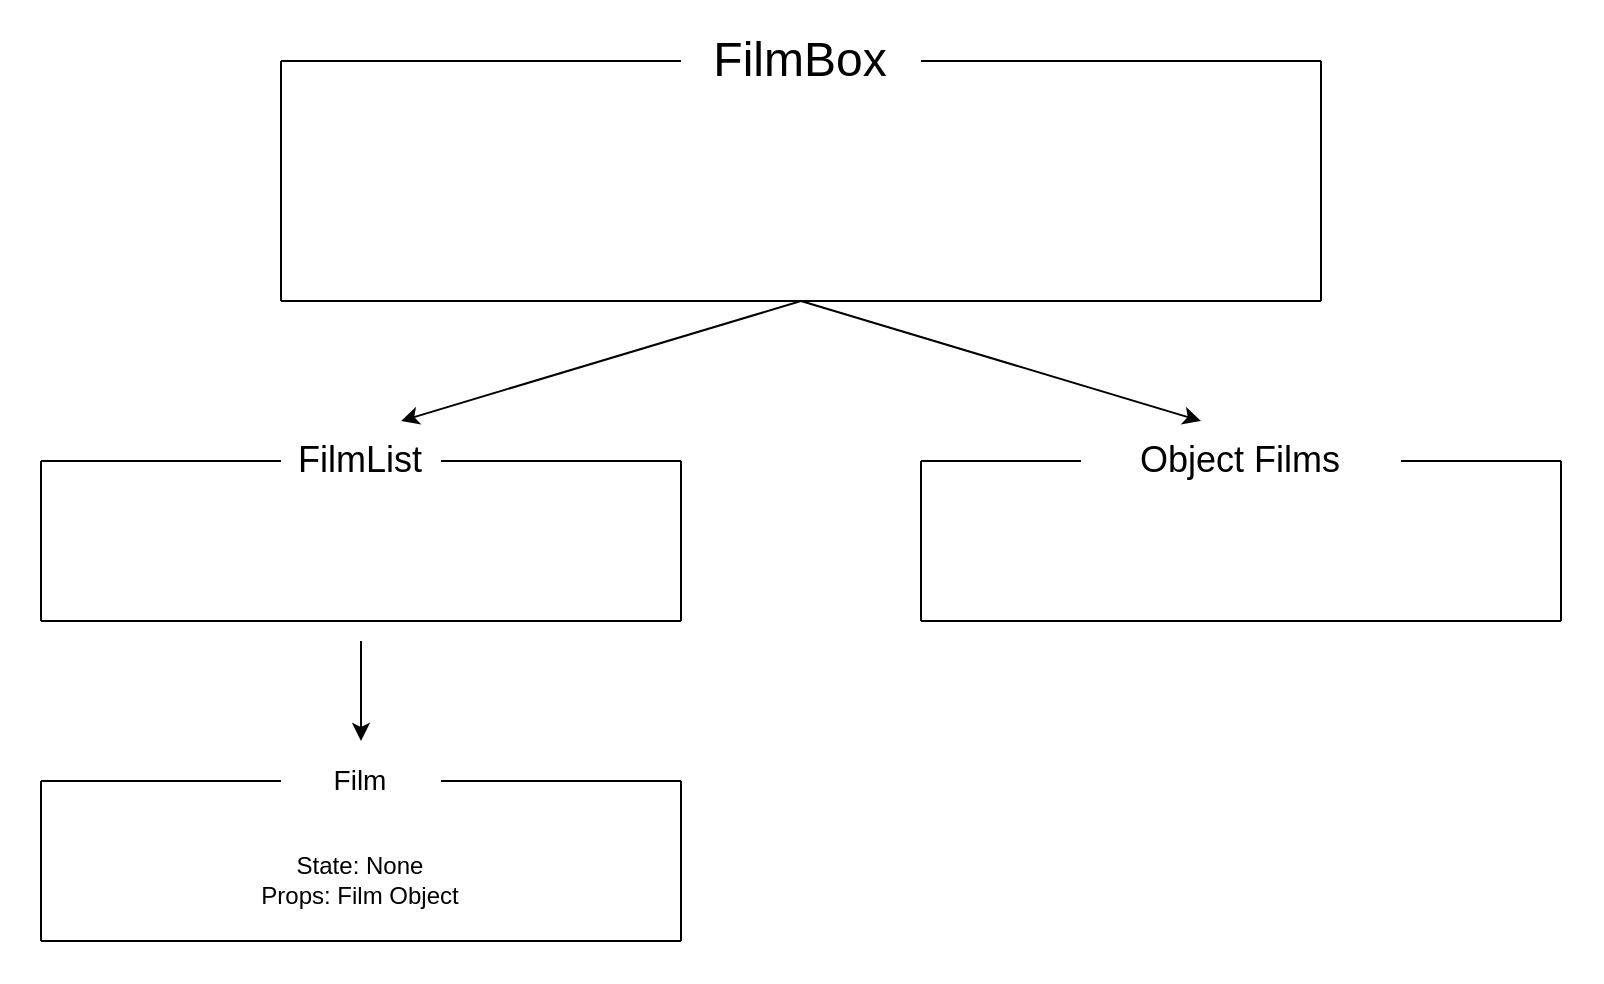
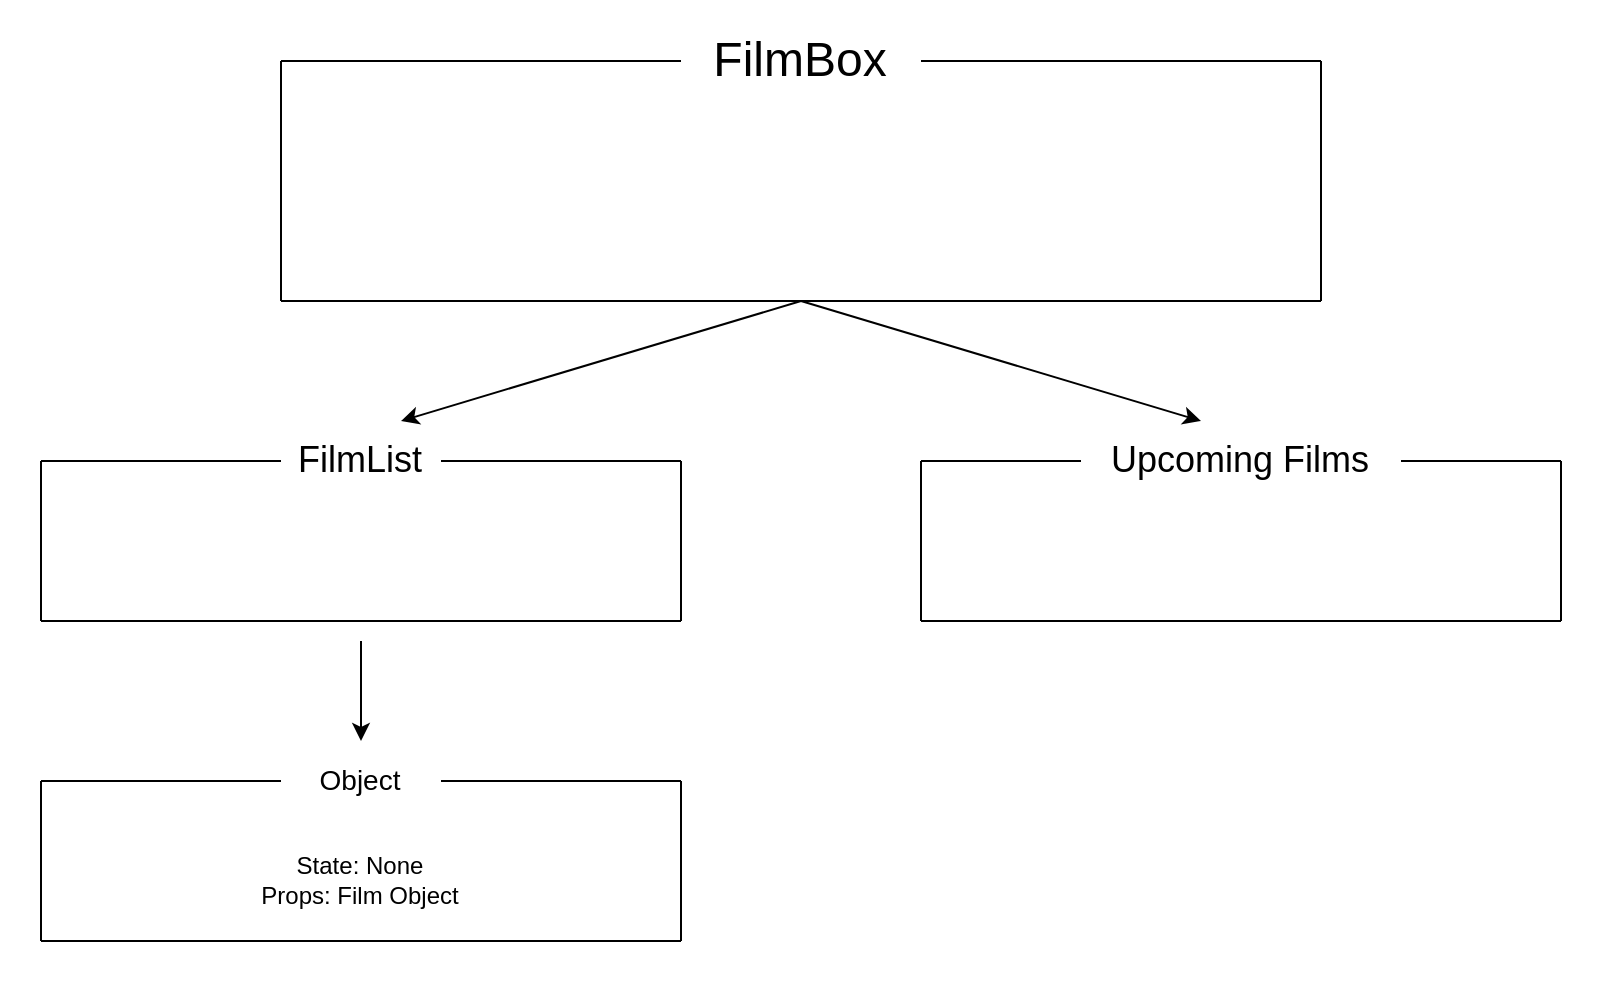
  <mxCell id="0" />
  <mxCell id="1" parent="0" />
  <mxCell id="2" value="" style="endArrow=none;html=1;" edge="1" parent="1"><mxGeometry width="50" height="50" relative="1" as="geometry"><mxPoint x="140" y="30" as="sourcePoint" /><mxPoint x="140" y="150" as="targetPoint" /></mxGeometry></mxCell>
  <mxCell id="3" value="" style="endArrow=none;html=1;" edge="1" parent="1"><mxGeometry width="50" height="50" relative="1" as="geometry"><mxPoint x="140" y="150" as="sourcePoint" /><mxPoint x="660" y="150" as="targetPoint" /></mxGeometry></mxCell>
  <mxCell id="4" value="" style="endArrow=none;html=1;" edge="1" parent="1"><mxGeometry width="50" height="50" relative="1" as="geometry"><mxPoint x="660" y="30" as="sourcePoint" /><mxPoint x="660" y="150" as="targetPoint" /></mxGeometry></mxCell>
  <mxCell id="5" value="" style="endArrow=none;html=1;" edge="1" parent="1"><mxGeometry width="50" height="50" relative="1" as="geometry"><mxPoint x="140" y="30" as="sourcePoint" /><mxPoint x="340" y="30" as="targetPoint" /></mxGeometry></mxCell>
  <mxCell id="6" value="" style="endArrow=none;html=1;" edge="1" parent="1"><mxGeometry width="50" height="50" relative="1" as="geometry"><mxPoint x="460" y="30" as="sourcePoint" /><mxPoint x="660" y="30" as="targetPoint" /></mxGeometry></mxCell>
  <mxCell id="7" value="&lt;font style=&quot;font-size: 24px&quot;&gt;FilmBox&lt;/font&gt;" style="text;html=1;strokeColor=none;fillColor=none;align=center;verticalAlign=middle;whiteSpace=wrap;rounded=0;" vertex="1" parent="1"><mxGeometry x="350" y="20" width="100" height="20" as="geometry" /></mxCell>
  <mxCell id="8" value="" style="endArrow=none;html=1;" edge="1" parent="1"><mxGeometry width="50" height="50" relative="1" as="geometry"><mxPoint x="20" y="230" as="sourcePoint" /><mxPoint x="20" y="310" as="targetPoint" /></mxGeometry></mxCell>
  <mxCell id="9" value="" style="endArrow=none;html=1;" edge="1" parent="1"><mxGeometry width="50" height="50" relative="1" as="geometry"><mxPoint x="20" y="310" as="sourcePoint" /><mxPoint x="340" y="310" as="targetPoint" /></mxGeometry></mxCell>
  <mxCell id="10" value="" style="endArrow=none;html=1;" edge="1" parent="1"><mxGeometry width="50" height="50" relative="1" as="geometry"><mxPoint x="340" y="310" as="sourcePoint" /><mxPoint x="340" y="230" as="targetPoint" /></mxGeometry></mxCell>
  <mxCell id="11" value="" style="endArrow=none;html=1;entryX=0;entryY=0.5;entryDx=0;entryDy=0;" edge="1" parent="1" target="13"><mxGeometry width="50" height="50" relative="1" as="geometry"><mxPoint x="20" y="230" as="sourcePoint" /><mxPoint x="100" y="230" as="targetPoint" /></mxGeometry></mxCell>
  <mxCell id="12" value="" style="endArrow=none;html=1;exitX=1;exitY=0.5;exitDx=0;exitDy=0;" edge="1" parent="1" source="13"><mxGeometry width="50" height="50" relative="1" as="geometry"><mxPoint x="260" y="230" as="sourcePoint" /><mxPoint x="340" y="230" as="targetPoint" /></mxGeometry></mxCell>
  <mxCell id="13" value="&lt;font style=&quot;font-size: 18px&quot;&gt;FilmList&lt;/font&gt;" style="text;html=1;strokeColor=none;fillColor=none;align=center;verticalAlign=middle;whiteSpace=wrap;rounded=0;" vertex="1" parent="1"><mxGeometry x="140" y="220" width="80" height="20" as="geometry" /></mxCell>
  <mxCell id="14" value="" style="endArrow=none;html=1;" edge="1" parent="1"><mxGeometry width="50" height="50" relative="1" as="geometry"><mxPoint x="20" y="470" as="sourcePoint" /><mxPoint x="20" y="390" as="targetPoint" /></mxGeometry></mxCell>
  <mxCell id="15" value="" style="endArrow=none;html=1;" edge="1" parent="1"><mxGeometry width="50" height="50" relative="1" as="geometry"><mxPoint x="20" y="470" as="sourcePoint" /><mxPoint x="340" y="470" as="targetPoint" /></mxGeometry></mxCell>
  <mxCell id="16" value="" style="endArrow=none;html=1;" edge="1" parent="1"><mxGeometry width="50" height="50" relative="1" as="geometry"><mxPoint x="340" y="470" as="sourcePoint" /><mxPoint x="340" y="390" as="targetPoint" /></mxGeometry></mxCell>
  <mxCell id="17" value="" style="endArrow=none;html=1;" edge="1" parent="1"><mxGeometry width="50" height="50" relative="1" as="geometry"><mxPoint x="20" y="390" as="sourcePoint" /><mxPoint x="140" y="390" as="targetPoint" /></mxGeometry></mxCell>
  <mxCell id="18" value="" style="endArrow=none;html=1;" edge="1" parent="1"><mxGeometry width="50" height="50" relative="1" as="geometry"><mxPoint x="340" y="390" as="sourcePoint" /><mxPoint x="220" y="390" as="targetPoint" /></mxGeometry></mxCell>
- <mxCell id="19" value="&lt;font style=&quot;font-size: 14px&quot;&gt;Film&lt;/font&gt;" style="text;html=1;strokeColor=none;fillColor=none;align=center;verticalAlign=middle;whiteSpace=wrap;rounded=0;" vertex="1" parent="1"><mxGeometry x="150" y="380" width="60" height="20" as="geometry" /></mxCell>
+ <mxCell id="19" value="&lt;font style=&quot;font-size: 14px&quot;&gt;Object&lt;/font&gt;" style="text;html=1;strokeColor=none;fillColor=none;align=center;verticalAlign=middle;whiteSpace=wrap;rounded=0;" vertex="1" parent="1"><mxGeometry x="150" y="380" width="60" height="20" as="geometry" /></mxCell>
  <mxCell id="20" value="State: None&lt;br&gt;Props: Film Object" style="text;html=1;strokeColor=none;fillColor=none;align=center;verticalAlign=middle;whiteSpace=wrap;rounded=0;" vertex="1" parent="1"><mxGeometry x="100" y="420" width="160" height="40" as="geometry" /></mxCell>
  <mxCell id="21" value="" style="endArrow=none;html=1;" edge="1" parent="1"><mxGeometry width="50" height="50" relative="1" as="geometry"><mxPoint x="460" y="310" as="sourcePoint" /><mxPoint x="460" y="230" as="targetPoint" /></mxGeometry></mxCell>
  <mxCell id="22" value="" style="endArrow=none;html=1;" edge="1" parent="1"><mxGeometry width="50" height="50" relative="1" as="geometry"><mxPoint x="460" y="310" as="sourcePoint" /><mxPoint x="780" y="310" as="targetPoint" /></mxGeometry></mxCell>
  <mxCell id="23" value="" style="endArrow=none;html=1;" edge="1" parent="1"><mxGeometry width="50" height="50" relative="1" as="geometry"><mxPoint x="780" y="310" as="sourcePoint" /><mxPoint x="780" y="230" as="targetPoint" /></mxGeometry></mxCell>
  <mxCell id="24" value="" style="endArrow=none;html=1;" edge="1" parent="1"><mxGeometry width="50" height="50" relative="1" as="geometry"><mxPoint x="540" y="230" as="sourcePoint" /><mxPoint x="460" y="230" as="targetPoint" /></mxGeometry></mxCell>
  <mxCell id="25" value="" style="endArrow=none;html=1;" edge="1" parent="1"><mxGeometry width="50" height="50" relative="1" as="geometry"><mxPoint x="700" y="230" as="sourcePoint" /><mxPoint x="780" y="230" as="targetPoint" /></mxGeometry></mxCell>
- <mxCell id="26" value="&lt;font style=&quot;font-size: 18px&quot;&gt;Object Films&lt;/font&gt;" style="text;html=1;strokeColor=none;fillColor=none;align=center;verticalAlign=middle;whiteSpace=wrap;rounded=0;" vertex="1" parent="1"><mxGeometry x="550" y="220" width="140" height="20" as="geometry" /></mxCell>
+ <mxCell id="26" value="&lt;font style=&quot;font-size: 18px&quot;&gt;Upcoming Films&lt;/font&gt;" style="text;html=1;strokeColor=none;fillColor=none;align=center;verticalAlign=middle;whiteSpace=wrap;rounded=0;" vertex="1" parent="1"><mxGeometry x="550" y="220" width="140" height="20" as="geometry" /></mxCell>
  <mxCell id="27" value="" style="endArrow=classic;html=1;" edge="1" parent="1"><mxGeometry width="50" height="50" relative="1" as="geometry"><mxPoint x="400" y="150" as="sourcePoint" /><mxPoint x="200" y="210" as="targetPoint" /></mxGeometry></mxCell>
  <mxCell id="28" value="" style="endArrow=classic;html=1;" edge="1" parent="1"><mxGeometry width="50" height="50" relative="1" as="geometry"><mxPoint x="400" y="150" as="sourcePoint" /><mxPoint x="600" y="210" as="targetPoint" /></mxGeometry></mxCell>
  <mxCell id="29" value="" style="endArrow=classic;html=1;" edge="1" parent="1"><mxGeometry width="50" height="50" relative="1" as="geometry"><mxPoint x="180" y="320" as="sourcePoint" /><mxPoint x="180" y="370" as="targetPoint" /></mxGeometry></mxCell>
